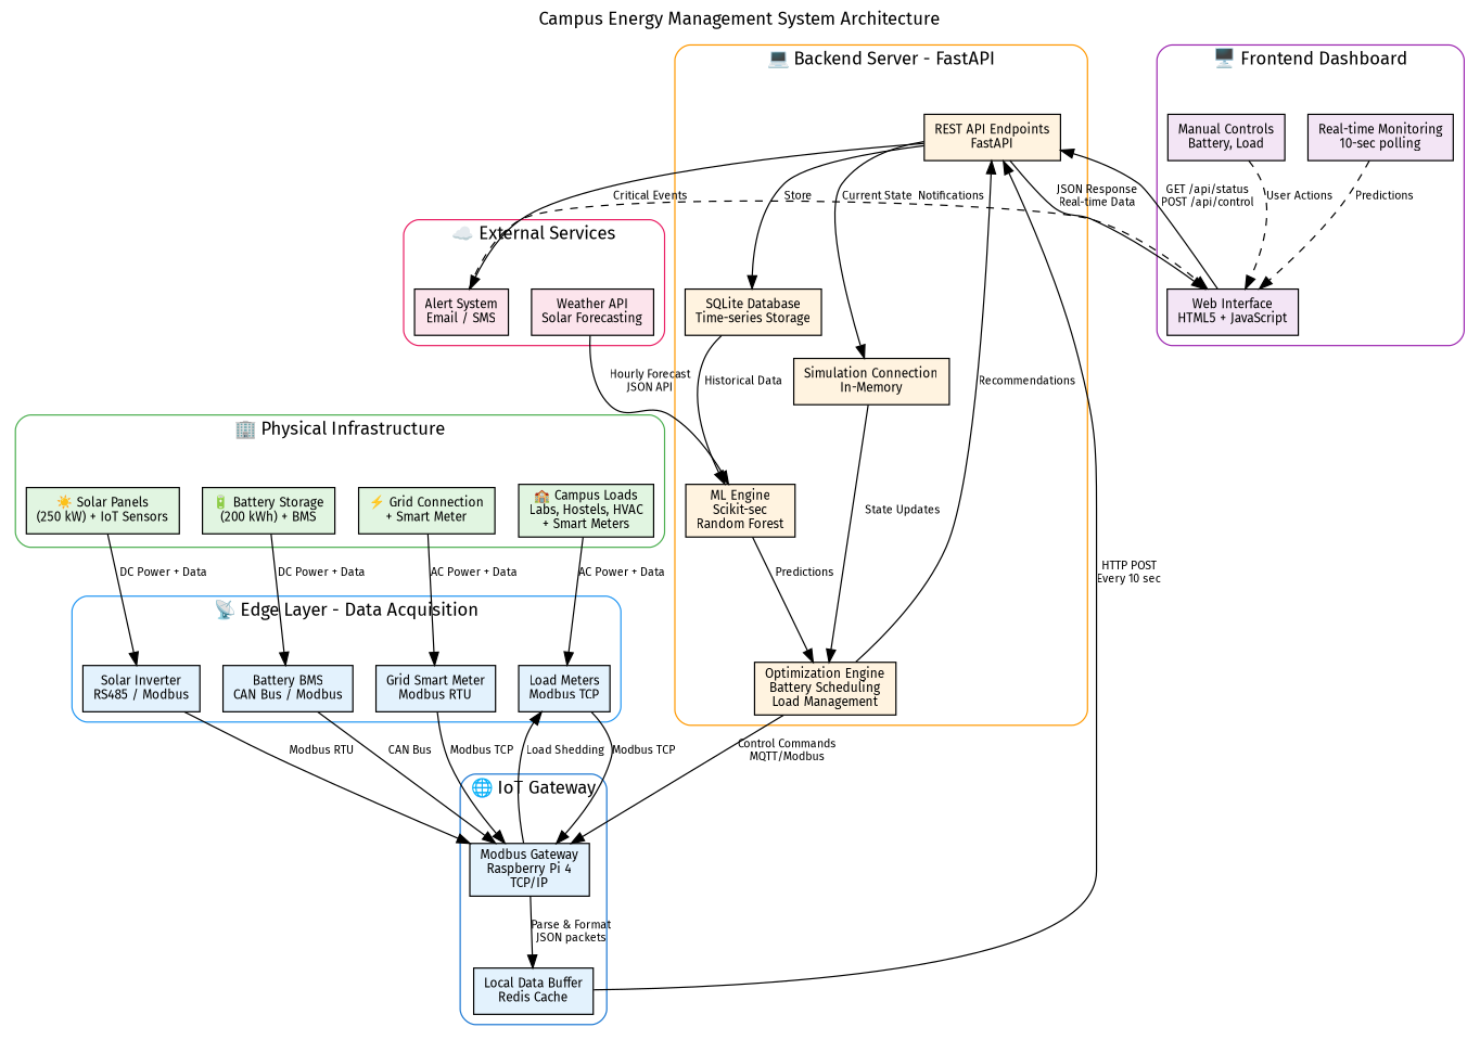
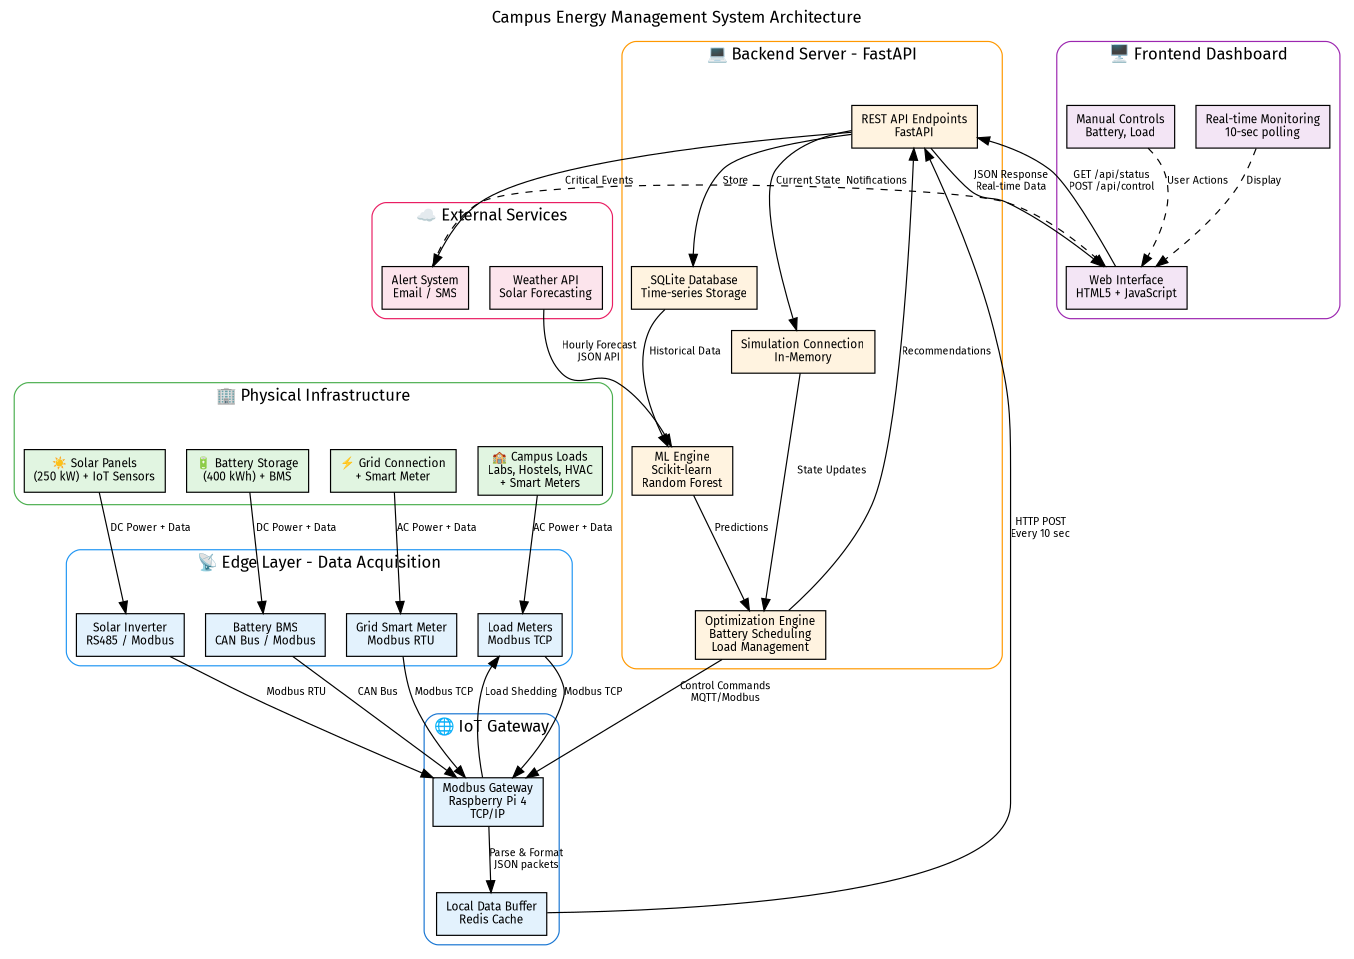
  digraph {
    fontname="Fira Sans"
    fontsize=14
    label="Campus Energy Management System Architecture"
    labelloc=t
    rankdir=TB
    node [fillcolor="#e3f2fd" fontname="Fira Sans" fontsize=10 shape=box style=filled]
    edge [fontname="Fira Sans" fontsize=9]
    n1 [fillcolor="#e1f5e1" label="☀️ Solar Panels\n(250 kW) + IoT Sensors"]
-   n2 [fillcolor="#e1f5e1" label="🔋 Battery Storage\n(200 kWh) + BMS"]
+   n2 [fillcolor="#e1f5e1" label="🔋 Battery Storage\n(400 kWh) + BMS"]
    n3 [fillcolor="#e1f5e1" label="⚡ Grid Connection\n+ Smart Meter"]
    n4 [fillcolor="#e1f5e1" label="🏫 Campus Loads\nLabs, Hostels, HVAC\n+ Smart Meters"]
    n5 [label="Solar Inverter\nRS485 / Modbus"]
    n6 [label="Battery BMS\nCAN Bus / Modbus"]
    n7 [label="Grid Smart Meter\nModbus RTU"]
    n8 [label="Load Meters\nModbus TCP"]
    n9 [label="Modbus Gateway\nRaspberry Pi 4\nTCP/IP"]
    n10 [label="Local Data Buffer\nRedis Cache"]
    n11 [fillcolor="#fff3e0" label="REST API Endpoints\nFastAPI"]
    n12 [fillcolor="#fff3e0" label="SQLite Database\nTime-series Storage"]
-   n13 [fillcolor="#fff3e0" label="ML Engine\nScikit-sec\nRandom Forest"]
+   n13 [fillcolor="#fff3e0" label="ML Engine\nScikit-learn\nRandom Forest"]
    n14 [fillcolor="#fff3e0" label="Optimization Engine\nBattery Scheduling\nLoad Management"]
    n15 [fillcolor="#fff3e0" label="Simulation Connection\nIn-Memory"]
    n16 [fillcolor="#f3e5f5" label="Web Interface\nHTML5 + JavaScript"]
    n17 [fillcolor="#f3e5f5" label="Real-time Monitoring\n10-sec polling"]
    n18 [fillcolor="#f3e5f5" label="Manual Controls\nBattery, Load"]
    n19 [fillcolor="#fce4ec" label="Weather API\nSolar Forecasting"]
    n20 [fillcolor="#fce4ec" label="Alert System\nEmail / SMS"]
    subgraph cluster_1 {
      color="#4CAF50"
      label="🏢 Physical Infrastructure"
      style=rounded
      n1
      n2
      n3
      n4
    }
    subgraph cluster_2 {
      color="#2196F3"
      label="📡 Edge Layer - Data Acquisition"
      style=rounded
      n5
      n6
      n7
      n8
    }
    subgraph cluster_3 {
      color="#1976D2"
      label="🌐 IoT Gateway"
      style=rounded
      n9
      n10
    }
    subgraph cluster_4 {
      color="#FF9800"
      label="💻 Backend Server - FastAPI"
      style=rounded
      n11
      n12
      n13
      n14
      n15
    }
    subgraph cluster_5 {
      color="#9C27B0"
      label="🖥️ Frontend Dashboard"
      style=rounded
      n16
      n17
      n18
    }
    subgraph cluster_6 {
      color="#E91E63"
      label="☁️ External Services"
      style=rounded
      n19
      n20
    }
    n1 -> n5 [label="DC Power + Data"]
    n2 -> n6 [label="DC Power + Data"]
    n3 -> n7 [label="AC Power + Data"]
    n4 -> n8 [label="AC Power + Data"]
    n5 -> n9 [label="Modbus RTU"]
    n6 -> n9 [label="CAN Bus"]
    n7 -> n9 [label="Modbus TCP"]
    n8 -> n9 [label="Modbus TCP"]
    n9 -> n8 [label="Load Shedding"]
    n9 -> n10 [label="Parse & Format\nJSON packets"]
    n10 -> n11 [label="HTTP POST\nEvery 10 sec"]
    n11 -> n12 [label=Store]
    n11 -> n15 [label="Current State"]
    n11 -> n16 [label="JSON Response\nReal-time Data"]
    n11 -> n20 [label="Critical Events"]
    n12 -> n13 [label="Historical Data"]
    n13 -> n14 [label=Predictions]
    n14 -> n9 [label="Control Commands\nMQTT/Modbus"]
    n14 -> n11 [label=Recommendations]
    n15 -> n14 [label="State Updates"]
    n16 -> n11 [label="GET /api/status\nPOST /api/control"]
-   n17 -> n16 [label=Predictions style=dashed]
+   n17 -> n16 [label=Display style=dashed]
    n18 -> n16 [label="User Actions" style=dashed]
    n19 -> n13 [label="Hourly Forecast\nJSON API"]
    n20 -> n16 [label=Notifications style=dashed]
  }
